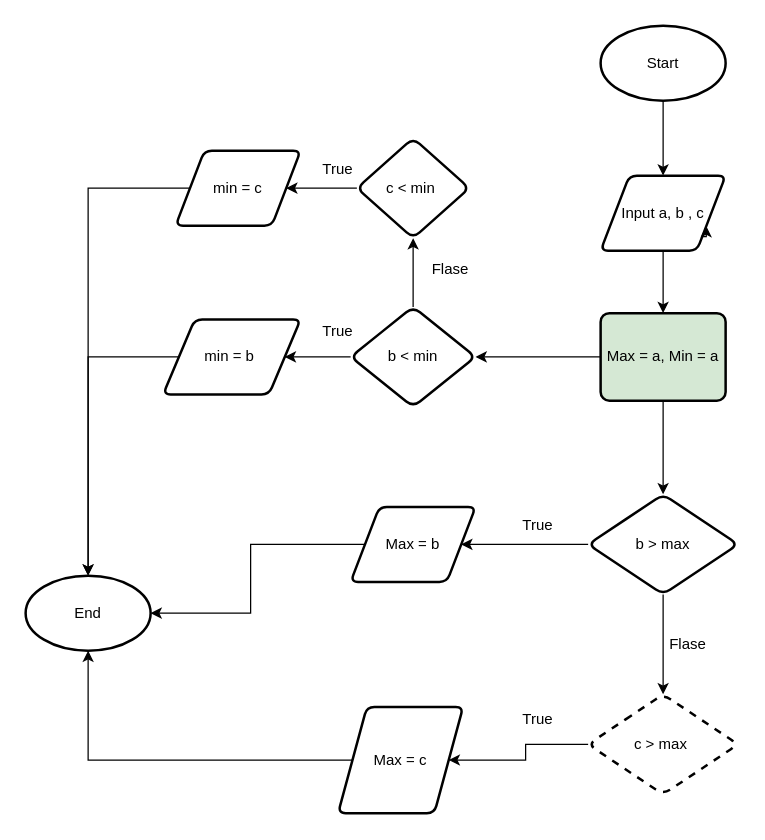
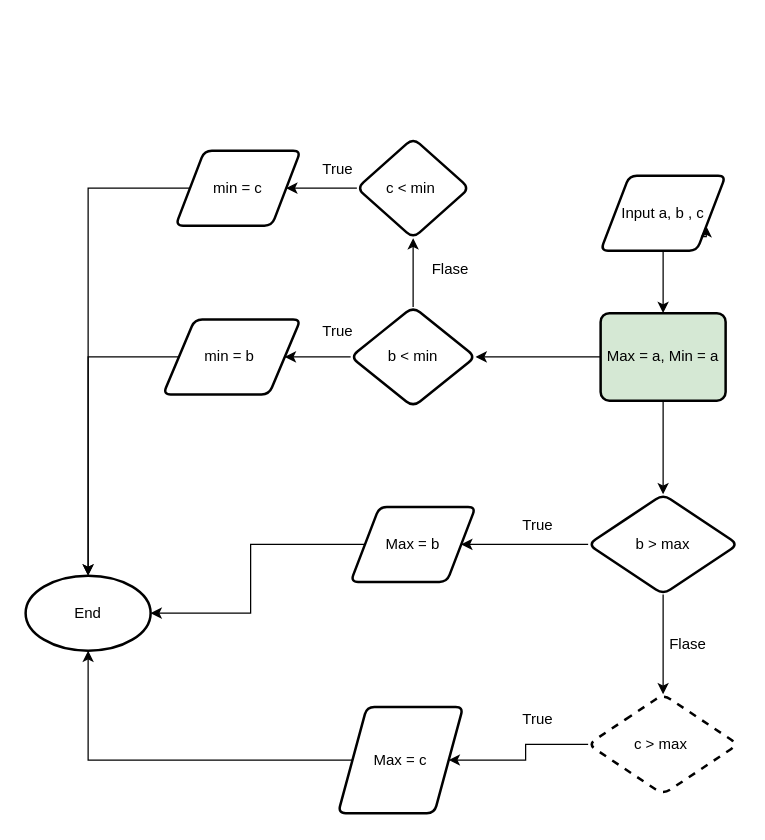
  <mxCell id="0" />
  <mxCell id="1" parent="0" />
  <mxCell id="2" value="" style="edgeStyle=orthogonalEdgeStyle;rounded=0;orthogonalLoop=1;jettySize=auto;html=1;" edge="1" parent="1" source="3" target="6"><mxGeometry relative="1" as="geometry" /></mxCell>
  <mxCell id="3" value="Input a, b , c" style="shape=parallelogram;html=1;strokeWidth=2;perimeter=parallelogramPerimeter;whiteSpace=wrap;rounded=1;arcSize=12;size=0.23;" vertex="1" parent="1"><mxGeometry x="480" y="140" width="100" height="60" as="geometry" /></mxCell>
  <mxCell id="4" value="" style="edgeStyle=orthogonalEdgeStyle;rounded=0;orthogonalLoop=1;jettySize=auto;html=1;" edge="1" parent="1" source="6" target="12"><mxGeometry relative="1" as="geometry" /></mxCell>
  <mxCell id="5" value="" style="edgeStyle=orthogonalEdgeStyle;rounded=0;orthogonalLoop=1;jettySize=auto;html=1;" edge="1" parent="1" source="6" target="20"><mxGeometry relative="1" as="geometry" /></mxCell>
  <mxCell id="6" value="Max = a, Min = a" style="rounded=1;whiteSpace=wrap;html=1;absoluteArcSize=1;arcSize=14;strokeWidth=2;fillColor=#d5e8d4;" vertex="1" parent="1"><mxGeometry x="480" y="250" width="100" height="70" as="geometry" /></mxCell>
- <mxCell id="7" value="" style="edgeStyle=orthogonalEdgeStyle;rounded=0;orthogonalLoop=1;jettySize=auto;html=1;" edge="1" parent="1" source="8" target="3"><mxGeometry relative="1" as="geometry" /></mxCell>
- <mxCell id="8" value="Start" style="strokeWidth=2;html=1;shape=mxgraph.flowchart.start_1;whiteSpace=wrap;" vertex="1" parent="1"><mxGeometry x="480" y="20" width="100" height="60" as="geometry" /></mxCell>
  <mxCell id="9" style="edgeStyle=orthogonalEdgeStyle;rounded=0;orthogonalLoop=1;jettySize=auto;html=1;exitX=1;exitY=1;exitDx=0;exitDy=0;entryX=1;entryY=0.75;entryDx=0;entryDy=0;" edge="1" parent="1" source="3" target="3"><mxGeometry relative="1" as="geometry" /></mxCell>
  <mxCell id="10" value="" style="edgeStyle=orthogonalEdgeStyle;rounded=0;orthogonalLoop=1;jettySize=auto;html=1;" edge="1" parent="1" source="12" target="13"><mxGeometry relative="1" as="geometry" /></mxCell>
  <mxCell id="11" value="" style="edgeStyle=orthogonalEdgeStyle;rounded=0;orthogonalLoop=1;jettySize=auto;html=1;" edge="1" parent="1" source="12" target="15"><mxGeometry relative="1" as="geometry" /></mxCell>
  <mxCell id="12" value="b &amp;gt; max" style="rhombus;whiteSpace=wrap;html=1;rounded=1;absoluteArcSize=1;arcSize=14;strokeWidth=2;" vertex="1" parent="1"><mxGeometry x="470" y="395" width="120" height="80" as="geometry" /></mxCell>
  <mxCell id="13" value="Max = b" style="shape=parallelogram;html=1;strokeWidth=2;perimeter=parallelogramPerimeter;whiteSpace=wrap;rounded=1;arcSize=12;size=0.23;" vertex="1" parent="1"><mxGeometry x="280" y="405" width="100" height="60" as="geometry" /></mxCell>
  <mxCell id="14" value="" style="edgeStyle=orthogonalEdgeStyle;rounded=0;orthogonalLoop=1;jettySize=auto;html=1;" edge="1" parent="1" source="15" target="17"><mxGeometry relative="1" as="geometry" /></mxCell>
  <mxCell id="15" value="c &amp;gt; max&amp;nbsp;" style="rhombus;whiteSpace=wrap;html=1;rounded=1;absoluteArcSize=1;arcSize=14;strokeWidth=2;dashed=1;" vertex="1" parent="1"><mxGeometry x="470" y="555" width="120" height="80" as="geometry" /></mxCell>
  <mxCell id="16" style="edgeStyle=orthogonalEdgeStyle;rounded=0;orthogonalLoop=1;jettySize=auto;html=1;" edge="1" parent="1" source="17" target="25"><mxGeometry relative="1" as="geometry" /></mxCell>
  <mxCell id="17" value="Max = c" style="shape=parallelogram;html=1;strokeWidth=2;perimeter=parallelogramPerimeter;whiteSpace=wrap;rounded=1;arcSize=12;size=0.23;" vertex="1" parent="1"><mxGeometry x="270" y="565" width="100" height="85" as="geometry" /></mxCell>
  <mxCell id="18" value="" style="edgeStyle=orthogonalEdgeStyle;rounded=0;orthogonalLoop=1;jettySize=auto;html=1;" edge="1" parent="1" source="20" target="21"><mxGeometry relative="1" as="geometry" /></mxCell>
  <mxCell id="19" value="" style="edgeStyle=orthogonalEdgeStyle;rounded=0;orthogonalLoop=1;jettySize=auto;html=1;" edge="1" parent="1" source="20" target="23"><mxGeometry relative="1" as="geometry" /></mxCell>
  <mxCell id="20" value="b &amp;lt; min" style="rhombus;whiteSpace=wrap;html=1;rounded=1;absoluteArcSize=1;arcSize=14;strokeWidth=2;" vertex="1" parent="1"><mxGeometry x="280" y="245" width="100" height="80" as="geometry" /></mxCell>
  <mxCell id="21" value="min = b&amp;nbsp;" style="shape=parallelogram;html=1;strokeWidth=2;perimeter=parallelogramPerimeter;whiteSpace=wrap;rounded=1;arcSize=12;size=0.23;" vertex="1" parent="1"><mxGeometry x="130" y="255" width="110" height="60" as="geometry" /></mxCell>
  <mxCell id="22" value="" style="edgeStyle=orthogonalEdgeStyle;rounded=0;orthogonalLoop=1;jettySize=auto;html=1;" edge="1" parent="1" source="23" target="24"><mxGeometry relative="1" as="geometry" /></mxCell>
  <mxCell id="23" value="c &amp;lt; min&amp;nbsp;" style="rhombus;whiteSpace=wrap;html=1;rounded=1;absoluteArcSize=1;arcSize=14;strokeWidth=2;" vertex="1" parent="1"><mxGeometry x="285" y="110" width="90" height="80" as="geometry" /></mxCell>
  <mxCell id="24" value="min = c" style="shape=parallelogram;html=1;strokeWidth=2;perimeter=parallelogramPerimeter;whiteSpace=wrap;rounded=1;arcSize=12;size=0.23;" vertex="1" parent="1"><mxGeometry x="140" y="120" width="100" height="60" as="geometry" /></mxCell>
  <mxCell id="25" value="End" style="strokeWidth=2;html=1;shape=mxgraph.flowchart.start_1;whiteSpace=wrap;" vertex="1" parent="1"><mxGeometry x="20" y="460" width="100" height="60" as="geometry" /></mxCell>
  <mxCell id="26" style="edgeStyle=orthogonalEdgeStyle;rounded=0;orthogonalLoop=1;jettySize=auto;html=1;entryX=1;entryY=0.5;entryDx=0;entryDy=0;entryPerimeter=0;" edge="1" parent="1" source="13" target="25"><mxGeometry relative="1" as="geometry" /></mxCell>
  <mxCell id="27" style="edgeStyle=orthogonalEdgeStyle;rounded=0;orthogonalLoop=1;jettySize=auto;html=1;entryX=0.5;entryY=0;entryDx=0;entryDy=0;entryPerimeter=0;" edge="1" parent="1" source="21" target="25"><mxGeometry relative="1" as="geometry" /></mxCell>
  <mxCell id="28" style="edgeStyle=orthogonalEdgeStyle;rounded=0;orthogonalLoop=1;jettySize=auto;html=1;entryX=0.5;entryY=0;entryDx=0;entryDy=0;entryPerimeter=0;" edge="1" parent="1" source="24" target="25"><mxGeometry relative="1" as="geometry" /></mxCell>
  <mxCell id="29" value="True" style="text;html=1;align=center;verticalAlign=middle;whiteSpace=wrap;rounded=0;" vertex="1" parent="1"><mxGeometry x="400" y="405" width="60" height="30" as="geometry" /></mxCell>
  <mxCell id="30" value="True" style="text;html=1;align=center;verticalAlign=middle;whiteSpace=wrap;rounded=0;" vertex="1" parent="1"><mxGeometry x="400" y="560" width="60" height="30" as="geometry" /></mxCell>
  <mxCell id="31" value="Flase" style="text;html=1;align=center;verticalAlign=middle;whiteSpace=wrap;rounded=0;" vertex="1" parent="1"><mxGeometry x="520" y="500" width="60" height="30" as="geometry" /></mxCell>
  <mxCell id="32" value="Flase" style="text;html=1;align=center;verticalAlign=middle;whiteSpace=wrap;rounded=0;" vertex="1" parent="1"><mxGeometry x="330" y="200" width="60" height="30" as="geometry" /></mxCell>
  <mxCell id="33" value="True" style="text;html=1;align=center;verticalAlign=middle;whiteSpace=wrap;rounded=0;" vertex="1" parent="1"><mxGeometry x="240" y="250" width="60" height="30" as="geometry" /></mxCell>
  <mxCell id="34" value="True" style="text;html=1;align=center;verticalAlign=middle;whiteSpace=wrap;rounded=0;" vertex="1" parent="1"><mxGeometry x="240" y="120" width="60" height="30" as="geometry" /></mxCell>
